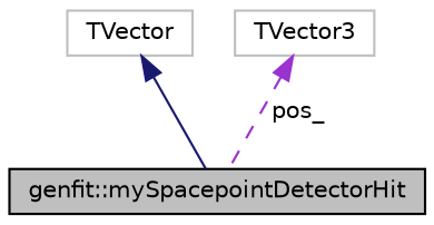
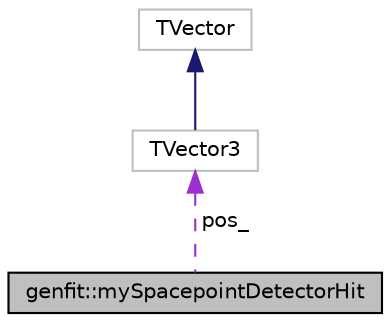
  digraph {
    node [color=grey75 fillcolor=white fontname=Helvetica fontsize=10 shape=record style=filled]
    edge [dir=back fontname=Helvetica fontsize=10 labelfontname=Helvetica labelfontsize=10]
    n1 [color=black fillcolor=grey75 fontcolor=black height=0.2 label="genfit::mySpacepointDetectorHit" width=0.4]
    n2 [height=0.2 label=TVector width=0.4]
    n3 [height=0.2 label=TVector3 width=0.4]
-   n2 -> n1 [color=midnightblue style=solid]
+   n2 -> n3 [color=midnightblue style=solid]
    n3 -> n1 [color=darkorchid3 label=" pos_" style=dashed]
  }
